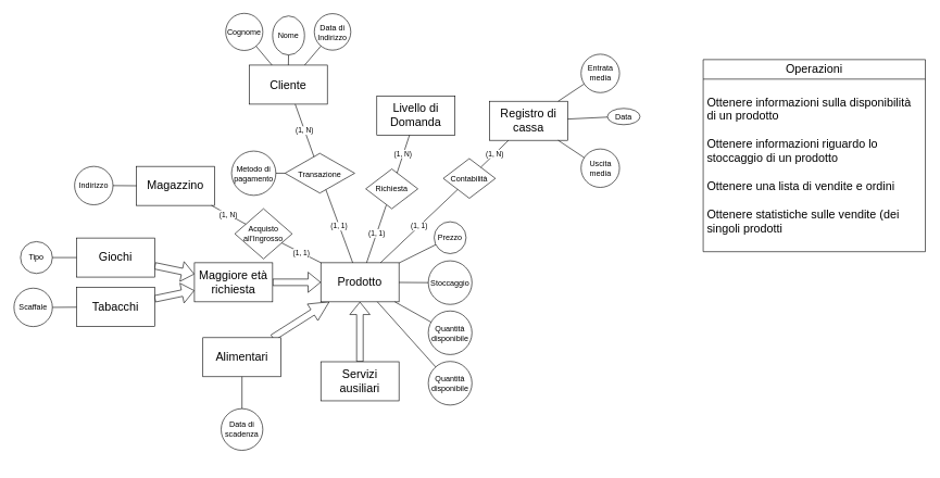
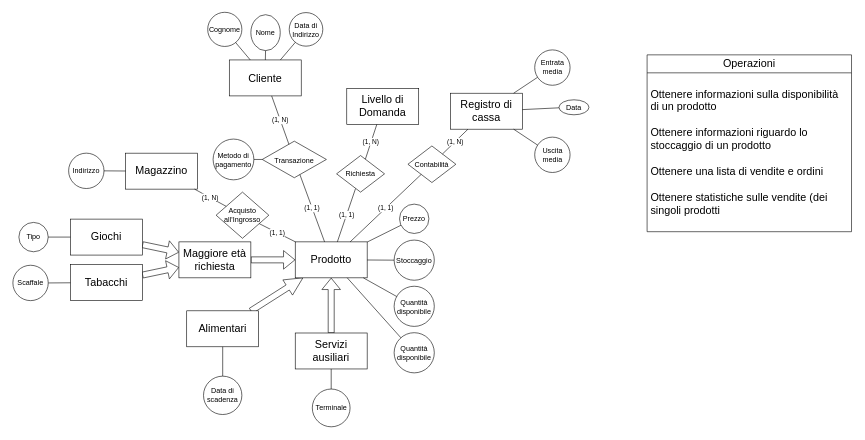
  <mxCell id="0" />
  <mxCell id="1" parent="0" />
  <mxCell id="2" value="&lt;font style=&quot;font-size: 12px;&quot;&gt;Transazione&lt;/font&gt;" style="rhombus;whiteSpace=wrap;html=1;fontSize=16;" parent="1" vertex="1"><mxGeometry x="436" y="235" width="107" height="61" as="geometry" /></mxCell>
  <mxCell id="3" style="edgeStyle=none;curved=1;rounded=0;orthogonalLoop=1;jettySize=auto;html=1;fontSize=12;shape=flexArrow;" parent="1" source="9" target="44" edge="1"><mxGeometry relative="1" as="geometry" /></mxCell>
  <mxCell id="4" value="" style="edgeStyle=none;curved=1;rounded=0;orthogonalLoop=1;jettySize=auto;html=1;fontSize=12;shape=flexArrow;" parent="1" source="10" target="7" edge="1"><mxGeometry relative="1" as="geometry" /></mxCell>
  <mxCell id="5" style="edgeStyle=none;curved=1;rounded=0;orthogonalLoop=1;jettySize=auto;html=1;fontSize=12;shape=arrow;" parent="1" source="11" target="7" edge="1"><mxGeometry relative="1" as="geometry" /></mxCell>
  <mxCell id="6" style="edgeStyle=none;curved=1;rounded=0;orthogonalLoop=1;jettySize=auto;html=1;fontSize=12;shape=flexArrow;" parent="1" source="12" target="44" edge="1"><mxGeometry relative="1" as="geometry" /></mxCell>
  <mxCell id="7" value="&lt;div&gt;&lt;font style=&quot;font-size: 18px;&quot;&gt;Prodotto&lt;/font&gt;&lt;/div&gt;" style="whiteSpace=wrap;html=1;fontSize=16;" parent="1" vertex="1"><mxGeometry x="491" y="403" width="120" height="60" as="geometry" /></mxCell>
  <mxCell id="8" value="&lt;div&gt;&lt;font style=&quot;font-size: 18px;&quot;&gt;Cliente&lt;/font&gt;&lt;/div&gt;" style="rounded=0;whiteSpace=wrap;html=1;fontSize=16;" parent="1" vertex="1"><mxGeometry x="381" y="99.5" width="120" height="60" as="geometry" /></mxCell>
  <mxCell id="9" value="&lt;font style=&quot;font-size: 18px;&quot;&gt;Giochi&lt;/font&gt;" style="rounded=0;whiteSpace=wrap;html=1;fontSize=16;" parent="1" vertex="1"><mxGeometry x="116" y="365" width="120" height="60" as="geometry" /></mxCell>
  <mxCell id="10" value="&lt;font style=&quot;font-size: 18px;&quot;&gt;Servizi ausiliari&lt;/font&gt;" style="whiteSpace=wrap;html=1;fontSize=16;" parent="1" vertex="1"><mxGeometry x="491" y="555" width="120" height="60" as="geometry" /></mxCell>
  <mxCell id="11" value="&lt;font style=&quot;font-size: 18px;&quot;&gt;Alimentari&lt;/font&gt;" style="rounded=0;whiteSpace=wrap;html=1;fontSize=16;" parent="1" vertex="1"><mxGeometry x="310" y="518" width="120" height="60" as="geometry" /></mxCell>
  <mxCell id="12" value="&lt;font style=&quot;font-size: 18px;&quot;&gt;Tabacchi&lt;/font&gt;" style="rounded=0;whiteSpace=wrap;html=1;fontSize=16;" parent="1" vertex="1"><mxGeometry x="116" y="441" width="120" height="60" as="geometry" /></mxCell>
  <mxCell id="13" value="(1, N)" style="endArrow=none;html=1;rounded=0;" edge="1" parent="1" source="2" target="8"><mxGeometry width="50" height="50" relative="1" as="geometry"><mxPoint x="441" y="213" as="sourcePoint" /><mxPoint x="670" y="328.5" as="targetPoint" /></mxGeometry></mxCell>
  <mxCell id="14" value="(1, 1)" style="endArrow=none;html=1;rounded=0;" edge="1" parent="1" source="2" target="7"><mxGeometry width="50" height="50" relative="1" as="geometry"><mxPoint x="561" y="295" as="sourcePoint" /><mxPoint x="561" y="257" as="targetPoint" /></mxGeometry></mxCell>
  <mxCell id="15" value="Metodo di pagamento" style="ellipse;whiteSpace=wrap;html=1;aspect=fixed;" vertex="1" parent="1"><mxGeometry x="354" y="231.5" width="68" height="68" as="geometry" /></mxCell>
  <mxCell id="16" value="" style="endArrow=none;html=1;rounded=0;" edge="1" parent="1" source="15" target="2"><mxGeometry width="50" height="50" relative="1" as="geometry"><mxPoint x="620" y="407.5" as="sourcePoint" /><mxPoint x="670" y="357.5" as="targetPoint" /></mxGeometry></mxCell>
  <mxCell id="17" value="Tipo" style="ellipse;whiteSpace=wrap;html=1;aspect=fixed;" vertex="1" parent="1"><mxGeometry x="30" y="370.5" width="49" height="49" as="geometry" /></mxCell>
  <mxCell id="18" value="" style="endArrow=none;html=1;rounded=0;" edge="1" parent="1" source="17" target="9"><mxGeometry width="50" height="50" relative="1" as="geometry"><mxPoint x="-18" y="344" as="sourcePoint" /><mxPoint x="32" y="294" as="targetPoint" /></mxGeometry></mxCell>
  <mxCell id="19" value="&lt;font style=&quot;font-size: 18px;&quot;&gt;Magazzino&lt;/font&gt;" style="rounded=0;whiteSpace=wrap;html=1;" vertex="1" parent="1"><mxGeometry x="208" y="255" width="120" height="60" as="geometry" /></mxCell>
  <mxCell id="20" value="Acquisto all'Ingrosso" style="rhombus;whiteSpace=wrap;html=1;" vertex="1" parent="1"><mxGeometry x="359" y="320" width="88" height="77" as="geometry" /></mxCell>
  <mxCell id="21" value="(1, N)" style="endArrow=none;html=1;rounded=0;" edge="1" parent="1" source="19" target="20"><mxGeometry width="50" height="50" relative="1" as="geometry"><mxPoint x="730" y="466" as="sourcePoint" /><mxPoint x="780" y="416" as="targetPoint" /></mxGeometry></mxCell>
  <mxCell id="22" value="(1, 1)" style="endArrow=none;html=1;rounded=0;" edge="1" parent="1" source="7" target="20"><mxGeometry width="50" height="50" relative="1" as="geometry"><mxPoint x="251" y="272" as="sourcePoint" /><mxPoint x="336" y="321" as="targetPoint" /></mxGeometry></mxCell>
  <mxCell id="23" value="Indirizzo" style="ellipse;whiteSpace=wrap;html=1;aspect=fixed;" vertex="1" parent="1"><mxGeometry x="113" y="255" width="59" height="59" as="geometry" /></mxCell>
  <mxCell id="24" value="" style="endArrow=none;html=1;rounded=0;" edge="1" parent="1" source="23" target="19"><mxGeometry width="50" height="50" relative="1" as="geometry"><mxPoint x="58" y="367.5" as="sourcePoint" /><mxPoint x="-53" y="226.5" as="targetPoint" /></mxGeometry></mxCell>
  <mxCell id="25" value="&lt;div&gt;Prezzo&lt;/div&gt;" style="ellipse;whiteSpace=wrap;html=1;aspect=fixed;" vertex="1" parent="1"><mxGeometry x="665" y="340" width="49" height="49" as="geometry" /></mxCell>
  <mxCell id="26" value="Quantità disponibile" style="ellipse;whiteSpace=wrap;html=1;aspect=fixed;" vertex="1" parent="1"><mxGeometry x="656" y="554.5" width="67" height="67" as="geometry" /></mxCell>
  <mxCell id="27" value="" style="endArrow=none;html=1;rounded=0;" edge="1" parent="1" source="25" target="7"><mxGeometry width="50" height="50" relative="1" as="geometry"><mxPoint x="695" y="244" as="sourcePoint" /><mxPoint x="625" y="330.166" as="targetPoint" /></mxGeometry></mxCell>
  <mxCell id="28" value="" style="endArrow=none;html=1;rounded=0;" edge="1" parent="1" source="26" target="7"><mxGeometry width="50" height="50" relative="1" as="geometry"><mxPoint x="690" y="330" as="sourcePoint" /><mxPoint x="625" y="371.273" as="targetPoint" /></mxGeometry></mxCell>
  <mxCell id="29" value="&lt;font style=&quot;font-size: 18px;&quot;&gt;Livello di Domanda&lt;/font&gt;" style="rounded=0;whiteSpace=wrap;html=1;" vertex="1" parent="1"><mxGeometry x="577" y="147" width="120" height="60" as="geometry" /></mxCell>
  <mxCell id="30" value="(1, 1)" style="endArrow=none;html=1;rounded=0;" edge="1" parent="1" source="31" target="7"><mxGeometry width="50" height="50" relative="1" as="geometry"><mxPoint x="722" y="271" as="sourcePoint" /><mxPoint x="625" y="312" as="targetPoint" /></mxGeometry></mxCell>
  <mxCell id="31" value="Richiesta" style="rhombus;whiteSpace=wrap;html=1;" vertex="1" parent="1"><mxGeometry x="560" y="259" width="80" height="61" as="geometry" /></mxCell>
  <mxCell id="32" value="(1, N)" style="endArrow=none;html=1;rounded=0;" edge="1" parent="1" source="29" target="31"><mxGeometry width="50" height="50" relative="1" as="geometry"><mxPoint x="741" y="274" as="sourcePoint" /><mxPoint x="635" y="324" as="targetPoint" /></mxGeometry></mxCell>
+ <mxCell id="33" value="Terminale" style="ellipse;whiteSpace=wrap;html=1;aspect=fixed;" vertex="1" parent="1"><mxGeometry x="519.5" y="648.5" width="63" height="63" as="geometry" /></mxCell>
+ <mxCell id="34" value="" style="endArrow=none;html=1;rounded=0;" edge="1" parent="1" source="33" target="10"><mxGeometry width="50" height="50" relative="1" as="geometry"><mxPoint x="572" y="450" as="sourcePoint" /><mxPoint x="512" y="449" as="targetPoint" /></mxGeometry></mxCell>
  <mxCell id="35" value="" style="endArrow=none;html=1;rounded=0;" edge="1" parent="1" source="36" target="12"><mxGeometry width="50" height="50" relative="1" as="geometry"><mxPoint x="190.25" y="583" as="sourcePoint" /><mxPoint x="331.25" y="514" as="targetPoint" /></mxGeometry></mxCell>
  <mxCell id="36" value="&lt;div&gt;Scaffale&lt;/div&gt;" style="ellipse;whiteSpace=wrap;html=1;aspect=fixed;" vertex="1" parent="1"><mxGeometry x="20" y="442" width="59" height="59" as="geometry" /></mxCell>
  <mxCell id="37" value="Nome" style="ellipse;whiteSpace=wrap;html=1;aspect=fixed;" vertex="1" parent="1"><mxGeometry x="417" y="24" width="49" height="60" as="geometry" /></mxCell>
  <mxCell id="38" value="" style="endArrow=none;html=1;rounded=0;" edge="1" parent="1" source="37" target="8"><mxGeometry width="50" height="50" relative="1" as="geometry"><mxPoint x="646" y="270.5" as="sourcePoint" /><mxPoint x="517" y="133.5" as="targetPoint" /></mxGeometry></mxCell>
  <mxCell id="39" value="Cognome" style="ellipse;whiteSpace=wrap;html=1;aspect=fixed;" vertex="1" parent="1"><mxGeometry x="345" y="20" width="57" height="57" as="geometry" /></mxCell>
  <mxCell id="40" value="" style="endArrow=none;html=1;rounded=0;" edge="1" parent="1" source="39" target="8"><mxGeometry width="50" height="50" relative="1" as="geometry"><mxPoint x="646" y="356.5" as="sourcePoint" /><mxPoint x="493" y="140.3" as="targetPoint" /></mxGeometry></mxCell>
  <mxCell id="41" value="Data di Indirizzo" style="ellipse;whiteSpace=wrap;html=1;aspect=fixed;" vertex="1" parent="1"><mxGeometry x="481" y="20.5" width="56" height="56" as="geometry" /></mxCell>
  <mxCell id="42" value="" style="endArrow=none;html=1;rounded=0;" edge="1" parent="1" source="41" target="8"><mxGeometry width="50" height="50" relative="1" as="geometry"><mxPoint x="588" y="133.5" as="sourcePoint" /><mxPoint x="511" y="136.5" as="targetPoint" /></mxGeometry></mxCell>
  <mxCell id="43" style="edgeStyle=orthogonalEdgeStyle;rounded=0;orthogonalLoop=1;jettySize=auto;html=1;shape=flexArrow;" edge="1" parent="1" source="44" target="7"><mxGeometry relative="1" as="geometry" /></mxCell>
  <mxCell id="44" value="&lt;font style=&quot;font-size: 18px;&quot;&gt;Maggiore età richiesta&lt;br&gt;&lt;/font&gt;" style="rounded=0;whiteSpace=wrap;html=1;" vertex="1" parent="1"><mxGeometry x="297" y="403" width="120" height="60" as="geometry" /></mxCell>
  <mxCell id="45" value="" style="endArrow=none;html=1;rounded=0;" edge="1" parent="1" source="46" target="11"><mxGeometry width="50" height="50" relative="1" as="geometry"><mxPoint x="390.5" y="715" as="sourcePoint" /><mxPoint x="455.5" y="205" as="targetPoint" /></mxGeometry></mxCell>
  <mxCell id="46" value="Data di scadenza" style="ellipse;whiteSpace=wrap;html=1;aspect=fixed;" vertex="1" parent="1"><mxGeometry x="338" y="627" width="64" height="64" as="geometry" /></mxCell>
  <mxCell id="47" value="&lt;font style=&quot;font-size: 18px;&quot;&gt;Operazioni&lt;/font&gt;" style="swimlane;fontStyle=0;childLayout=stackLayout;horizontal=1;startSize=30;horizontalStack=0;resizeParent=1;resizeParentMax=0;resizeLast=0;collapsible=1;marginBottom=0;whiteSpace=wrap;html=1;" vertex="1" parent="1"><mxGeometry x="1078" y="91" width="341" height="295" as="geometry"><mxRectangle x="993" y="108" width="122" height="34" as="alternateBounds" /></mxGeometry></mxCell>
  <mxCell id="48" value="&lt;div&gt;&lt;font style=&quot;font-size: 18px;&quot;&gt;Ottenere informazioni sulla disponibilità di un prodotto&lt;/font&gt;&lt;/div&gt;&lt;div&gt;&lt;font style=&quot;font-size: 18px;&quot;&gt;&lt;br&gt;&lt;/font&gt;&lt;/div&gt;&lt;div&gt;&lt;font style=&quot;font-size: 18px;&quot;&gt;Ottenere informazioni riguardo lo stoccaggio di un prodotto&lt;/font&gt;&lt;/div&gt;&lt;div&gt;&lt;font style=&quot;font-size: 18px;&quot;&gt;&lt;br&gt;&lt;/font&gt;&lt;/div&gt;&lt;div&gt;&lt;font style=&quot;font-size: 18px;&quot;&gt;Ottenere una lista di vendite e ordini&lt;/font&gt;&lt;/div&gt;&lt;div&gt;&lt;font style=&quot;font-size: 18px;&quot;&gt;&lt;br&gt;&lt;/font&gt;&lt;/div&gt;&lt;div&gt;&lt;font style=&quot;font-size: 18px;&quot;&gt;Ottenere statistiche sulle vendite (dei singoli prodotti&lt;br&gt;&lt;/font&gt;&lt;/div&gt;" style="text;strokeColor=none;fillColor=none;align=left;verticalAlign=middle;spacingLeft=4;spacingRight=4;overflow=hidden;points=[[0,0.5],[1,0.5]];portConstraint=eastwest;rotatable=0;whiteSpace=wrap;html=1;" vertex="1" parent="47"><mxGeometry y="30" width="341" height="265" as="geometry" /></mxCell>
  <mxCell id="49" value="Stoccaggio" style="ellipse;whiteSpace=wrap;html=1;aspect=fixed;" vertex="1" parent="1"><mxGeometry x="656" y="400" width="67" height="67" as="geometry" /></mxCell>
  <mxCell id="50" value="" style="endArrow=none;html=1;rounded=0;" edge="1" parent="1" source="49" target="7"><mxGeometry width="50" height="50" relative="1" as="geometry"><mxPoint x="825" y="274.5" as="sourcePoint" /><mxPoint x="625" y="349.56" as="targetPoint" /></mxGeometry></mxCell>
  <mxCell id="51" value="&lt;font style=&quot;font-size: 18px;&quot;&gt;Registro di cassa&lt;br&gt;&lt;/font&gt;" style="rounded=0;whiteSpace=wrap;html=1;" vertex="1" parent="1"><mxGeometry x="750" y="155" width="120" height="60" as="geometry" /></mxCell>
  <mxCell id="52" value="Contabilità" style="rhombus;whiteSpace=wrap;html=1;" vertex="1" parent="1"><mxGeometry x="679" y="243" width="80" height="61" as="geometry" /></mxCell>
  <mxCell id="53" value="(1, 1)" style="endArrow=none;html=1;rounded=0;" edge="1" parent="1" source="52" target="7"><mxGeometry width="50" height="50" relative="1" as="geometry"><mxPoint x="618" y="317" as="sourcePoint" /><mxPoint x="575" y="413" as="targetPoint" /></mxGeometry></mxCell>
  <mxCell id="54" value="(1, N)" style="endArrow=none;html=1;rounded=0;" edge="1" parent="1" source="51" target="52"><mxGeometry width="50" height="50" relative="1" as="geometry"><mxPoint x="642" y="527.5" as="sourcePoint" /><mxPoint x="580" y="500.5" as="targetPoint" /></mxGeometry></mxCell>
  <mxCell id="55" value="Entrata media" style="ellipse;whiteSpace=wrap;html=1;aspect=fixed;" vertex="1" parent="1"><mxGeometry x="890.5" y="82.75" width="59" height="59" as="geometry" /></mxCell>
  <mxCell id="56" value="Uscita media" style="ellipse;whiteSpace=wrap;html=1;aspect=fixed;" vertex="1" parent="1"><mxGeometry x="890.5" y="228.25" width="59" height="59" as="geometry" /></mxCell>
  <mxCell id="57" value="" style="endArrow=none;html=1;rounded=0;" edge="1" parent="1" source="55" target="51"><mxGeometry width="50" height="50" relative="1" as="geometry"><mxPoint x="727" y="408.5" as="sourcePoint" /><mxPoint x="580" y="454.5" as="targetPoint" /></mxGeometry></mxCell>
  <mxCell id="58" value="" style="endArrow=none;html=1;rounded=0;" edge="1" parent="1" source="56" target="51"><mxGeometry width="50" height="50" relative="1" as="geometry"><mxPoint x="894" y="680.5" as="sourcePoint" /><mxPoint x="856" y="581.5" as="targetPoint" /></mxGeometry></mxCell>
  <mxCell id="59" value="Data" style="ellipse;whiteSpace=wrap;html=1;aspect=fixed;" vertex="1" parent="1"><mxGeometry x="931" y="166" width="50" height="25" as="geometry" /></mxCell>
  <mxCell id="60" value="" style="endArrow=none;html=1;rounded=0;" edge="1" parent="1" source="59" target="51"><mxGeometry width="50" height="50" relative="1" as="geometry"><mxPoint x="842.64" y="744.75" as="sourcePoint" /><mxPoint x="786" y="706.5" as="targetPoint" /></mxGeometry></mxCell>
  <mxCell id="61" value="Quantità disponibile" style="ellipse;whiteSpace=wrap;html=1;aspect=fixed;" vertex="1" parent="1"><mxGeometry x="656" y="477" width="67" height="67" as="geometry" /></mxCell>
  <mxCell id="62" value="" style="endArrow=none;html=1;rounded=0;" edge="1" parent="1" source="61" target="7"><mxGeometry width="50" height="50" relative="1" as="geometry"><mxPoint x="724" y="367" as="sourcePoint" /><mxPoint x="621" y="415" as="targetPoint" /></mxGeometry></mxCell>
